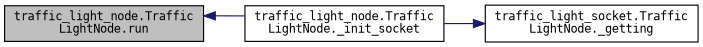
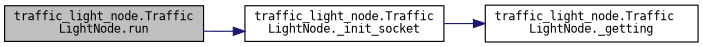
  digraph {
    fontname="DejaVu Sans Mono"
    rankdir=LR
    node [color=black fillcolor=white fontname="DejaVu Sans Mono" fontsize=10 shape=record style=filled]
    edge [color=midnightblue fontname="DejaVu Sans Mono" fontsize=10 labelfontname=Helvetica labelfontsize=10 style=solid]
    n1 [fillcolor=grey75 fontcolor=black height=0.2 label="traffic_light_node.Traffic\lLightNode.run" width=0.4]
    n2 [height=0.2 label="traffic_light_node.Traffic\lLightNode._init_socket" width=0.4]
-   n3 [height=0.2 label="traffic_light_socket.Traffic\lLightNode._getting" width=0.4]
-   n2 -> n1
+   n3 [height=0.2 label="traffic_light_node.Traffic\lLightNode._getting" width=0.4]
+   n1 -> n2
    n2 -> n3
  }
